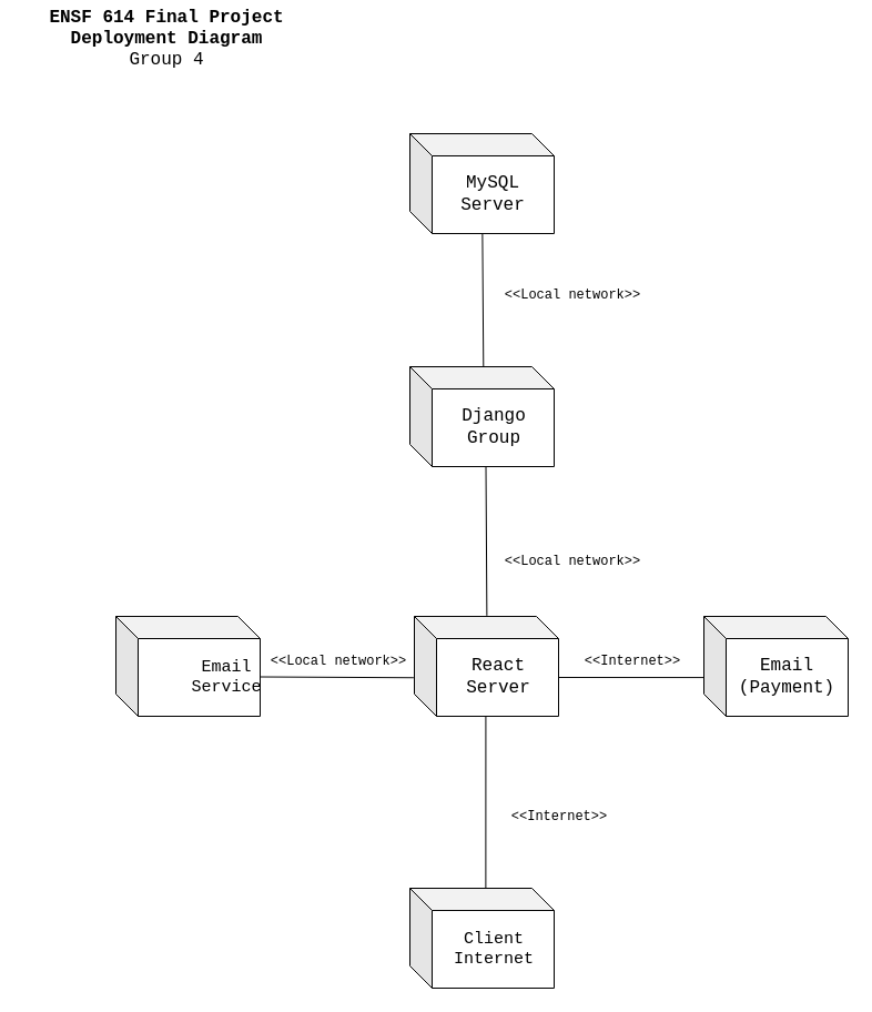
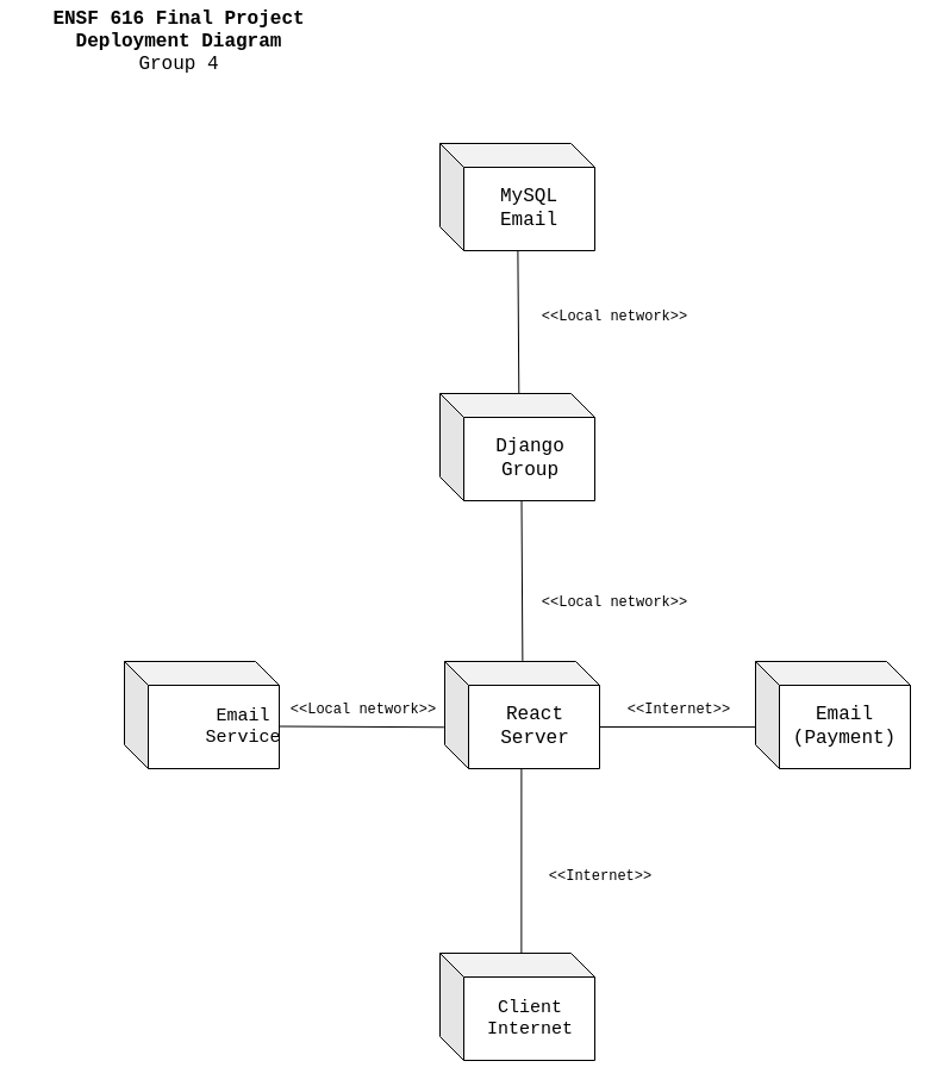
  <mxCell id="0" />
  <mxCell id="1" parent="0" />
  <mxCell id="2" value="" style="shape=cube;whiteSpace=wrap;html=1;boundedLbl=1;backgroundOutline=1;darkOpacity=0.05;darkOpacity2=0.1;" parent="1" vertex="1"><mxGeometry x="369" y="800" width="130" height="90" as="geometry" /></mxCell>
  <mxCell id="3" value="" style="shape=cube;whiteSpace=wrap;html=1;boundedLbl=1;backgroundOutline=1;darkOpacity=0.05;darkOpacity2=0.1;" parent="1" vertex="1"><mxGeometry x="634" y="555" width="130" height="90" as="geometry" /></mxCell>
  <mxCell id="4" value="" style="shape=cube;whiteSpace=wrap;html=1;boundedLbl=1;backgroundOutline=1;darkOpacity=0.05;darkOpacity2=0.1;" parent="1" vertex="1"><mxGeometry x="369" y="120" width="130" height="90" as="geometry" /></mxCell>
  <mxCell id="5" value="" style="shape=cube;whiteSpace=wrap;html=1;boundedLbl=1;backgroundOutline=1;darkOpacity=0.05;darkOpacity2=0.1;" parent="1" vertex="1"><mxGeometry x="369" y="330" width="130" height="90" as="geometry" /></mxCell>
  <mxCell id="6" value="" style="shape=cube;whiteSpace=wrap;html=1;boundedLbl=1;backgroundOutline=1;darkOpacity=0.05;darkOpacity2=0.1;" parent="1" vertex="1"><mxGeometry x="373" y="555" width="130" height="90" as="geometry" /></mxCell>
- <mxCell id="7" value="&lt;font style=&quot;font-size: 16px;&quot; face=&quot;Courier New&quot;&gt;&lt;b&gt;ENSF 614 Final Project&lt;br&gt;Deployment Diagram&lt;/b&gt;&lt;br&gt;Group 4&lt;/font&gt;" style="text;html=1;strokeColor=none;fillColor=none;align=center;verticalAlign=middle;whiteSpace=wrap;rounded=0;" parent="1" vertex="1"><mxGeometry y="20" width="260" height="30" as="geometry" x="20" /></mxCell>
+ <mxCell id="7" value="&lt;font style=&quot;font-size: 16px;&quot; face=&quot;Courier New&quot;&gt;&lt;b&gt;ENSF 616 Final Project&lt;br&gt;Deployment Diagram&lt;/b&gt;&lt;br&gt;Group 4&lt;/font&gt;" style="text;html=1;strokeColor=none;fillColor=none;align=center;verticalAlign=middle;whiteSpace=wrap;rounded=0;" parent="1" vertex="1"><mxGeometry y="20" width="260" height="30" as="geometry" x="20" /></mxCell>
  <mxCell id="8" value="&lt;font style=&quot;font-size: 16px;&quot; face=&quot;Courier New&quot;&gt;React&lt;br&gt;Server&lt;br&gt;&lt;/font&gt;" style="text;html=1;strokeColor=none;fillColor=none;align=center;verticalAlign=middle;whiteSpace=wrap;rounded=0;" parent="1" vertex="1"><mxGeometry x="424" y="595" width="50" height="30" as="geometry" /></mxCell>
  <mxCell id="9" value="&lt;font face=&quot;Courier New&quot;&gt;&lt;span style=&quot;font-size: 16px;&quot;&gt;Django&lt;br&gt;Group&lt;br&gt;&lt;/span&gt;&lt;/font&gt;" style="text;html=1;strokeColor=none;fillColor=none;align=center;verticalAlign=middle;whiteSpace=wrap;rounded=0;" parent="1" vertex="1"><mxGeometry x="420" y="370" width="50" height="30" as="geometry" /></mxCell>
- <mxCell id="10" value="&lt;font face=&quot;Courier New&quot;&gt;&lt;span style=&quot;font-size: 16px;&quot;&gt;MySQL&lt;br&gt;Server&lt;br&gt;&lt;/span&gt;&lt;/font&gt;" style="text;html=1;strokeColor=none;fillColor=none;align=center;verticalAlign=middle;whiteSpace=wrap;rounded=0;" parent="1" vertex="1"><mxGeometry x="419" y="160" width="50" height="30" as="geometry" /></mxCell>
+ <mxCell id="10" value="&lt;font face=&quot;Courier New&quot;&gt;&lt;span style=&quot;font-size: 16px;&quot;&gt;MySQL&lt;br&gt;Email&lt;br&gt;&lt;/span&gt;&lt;/font&gt;" style="text;html=1;strokeColor=none;fillColor=none;align=center;verticalAlign=middle;whiteSpace=wrap;rounded=0;" parent="1" vertex="1"><mxGeometry x="419" y="160" width="50" height="30" as="geometry" /></mxCell>
  <mxCell id="11" value="&lt;font face=&quot;Courier New&quot;&gt;&lt;span style=&quot;font-size: 16px;&quot;&gt;Email&lt;br&gt;(Payment)&lt;br&gt;&lt;/span&gt;&lt;/font&gt;" style="text;html=1;strokeColor=none;fillColor=none;align=center;verticalAlign=middle;whiteSpace=wrap;rounded=0;" parent="1" vertex="1"><mxGeometry x="684" y="595" width="50" height="30" as="geometry" /></mxCell>
  <mxCell id="12" value="&lt;font style=&quot;font-size: 15px;&quot; face=&quot;Courier New&quot;&gt;Client Internet&lt;/font&gt;" style="text;html=1;strokeColor=none;fillColor=none;align=center;verticalAlign=middle;whiteSpace=wrap;rounded=0;" parent="1" vertex="1"><mxGeometry x="420" y="840" width="50" height="30" as="geometry" /></mxCell>
  <mxCell id="13" value="" style="shape=cube;whiteSpace=wrap;html=1;boundedLbl=1;backgroundOutline=1;darkOpacity=0.05;darkOpacity2=0.1;" parent="1" vertex="1"><mxGeometry x="104" y="555" width="130" height="90" as="geometry" /></mxCell>
  <mxCell id="14" value="&lt;font style=&quot;font-size: 15px;&quot; face=&quot;Courier New&quot;&gt;Email Service&lt;/font&gt;" style="text;html=1;strokeColor=none;fillColor=none;align=center;verticalAlign=middle;whiteSpace=wrap;rounded=0;" parent="1" vertex="1"><mxGeometry x="179" y="595" width="50" height="30" as="geometry" /></mxCell>
  <mxCell id="15" value="" style="endArrow=none;html=1;rounded=0;entryX=0.503;entryY=0.997;entryDx=0;entryDy=0;entryPerimeter=0;exitX=0.51;exitY=-0.004;exitDx=0;exitDy=0;exitPerimeter=0;" parent="1" source="5" target="4" edge="1"><mxGeometry width="50" height="50" relative="1" as="geometry"><mxPoint x="433" y="330" as="sourcePoint" /><mxPoint x="433.64" y="213.33" as="targetPoint" /></mxGeometry></mxCell>
  <mxCell id="16" value="" style="endArrow=none;html=1;rounded=0;entryX=0.503;entryY=0.997;entryDx=0;entryDy=0;entryPerimeter=0;exitX=0.503;exitY=-0.007;exitDx=0;exitDy=0;exitPerimeter=0;" parent="1" source="6" edge="1"><mxGeometry width="50" height="50" relative="1" as="geometry"><mxPoint x="438.5" y="540" as="sourcePoint" /><mxPoint x="437.5" y="420" as="targetPoint" /></mxGeometry></mxCell>
  <mxCell id="17" value="" style="endArrow=none;html=1;rounded=0;entryX=0.503;entryY=0.997;entryDx=0;entryDy=0;entryPerimeter=0;exitX=0.526;exitY=-0.001;exitDx=0;exitDy=0;exitPerimeter=0;" parent="1" source="2" edge="1"><mxGeometry width="50" height="50" relative="1" as="geometry"><mxPoint x="438.41" y="765" as="sourcePoint" /><mxPoint x="437.41" y="645" as="targetPoint" /></mxGeometry></mxCell>
  <mxCell id="18" value="" style="endArrow=none;html=1;rounded=0;exitX=0;exitY=0;exitDx=130;exitDy=55;exitPerimeter=0;entryX=0.001;entryY=0.612;entryDx=0;entryDy=0;entryPerimeter=0;" parent="1" source="6" target="3" edge="1"><mxGeometry width="50" height="50" relative="1" as="geometry"><mxPoint x="465" y="360" as="sourcePoint" /><mxPoint x="630" y="610" as="targetPoint" /></mxGeometry></mxCell>
  <mxCell id="19" value="" style="endArrow=none;html=1;rounded=0;exitX=0;exitY=0;exitDx=130;exitDy=55;exitPerimeter=0;entryX=-0.005;entryY=0.614;entryDx=0;entryDy=0;entryPerimeter=0;" parent="1" target="6" edge="1"><mxGeometry width="50" height="50" relative="1" as="geometry"><mxPoint x="234" y="609.5" as="sourcePoint" /><mxPoint x="370" y="610" as="targetPoint" /></mxGeometry></mxCell>
  <mxCell id="20" value="&lt;font face=&quot;Courier New&quot;&gt;&lt;font style=&quot;font-size: 12px;&quot;&gt;&amp;lt;&amp;lt;Local network&amp;gt;&amp;gt;&lt;/font&gt;&lt;br&gt;&lt;/font&gt;" style="text;html=1;strokeColor=none;fillColor=none;align=center;verticalAlign=middle;whiteSpace=wrap;rounded=0;" parent="1" vertex="1"><mxGeometry x="452" y="250" width="128" height="30" as="geometry" /></mxCell>
  <mxCell id="21" value="&lt;font face=&quot;Courier New&quot;&gt;&lt;font style=&quot;font-size: 12px;&quot;&gt;&amp;lt;&amp;lt;Local network&amp;gt;&amp;gt;&lt;/font&gt;&lt;br&gt;&lt;/font&gt;" style="text;html=1;strokeColor=none;fillColor=none;align=center;verticalAlign=middle;whiteSpace=wrap;rounded=0;" parent="1" vertex="1"><mxGeometry x="452" y="490" width="128" height="30" as="geometry" /></mxCell>
  <mxCell id="22" value="&lt;font face=&quot;Courier New&quot;&gt;&lt;font style=&quot;font-size: 12px;&quot;&gt;&amp;lt;&amp;lt;Local network&amp;gt;&amp;gt;&lt;/font&gt;&lt;br&gt;&lt;/font&gt;" style="text;html=1;strokeColor=none;fillColor=none;align=center;verticalAlign=middle;whiteSpace=wrap;rounded=0;" parent="1" vertex="1"><mxGeometry x="241" y="580" width="128" height="30" as="geometry" /></mxCell>
  <mxCell id="23" value="&lt;font face=&quot;Courier New&quot;&gt;&lt;font style=&quot;font-size: 12px;&quot;&gt;&amp;lt;&amp;lt;Internet&amp;gt;&amp;gt;&lt;/font&gt;&lt;br&gt;&lt;/font&gt;" style="text;html=1;strokeColor=none;fillColor=none;align=center;verticalAlign=middle;whiteSpace=wrap;rounded=0;" parent="1" vertex="1"><mxGeometry x="506" y="580" width="128" height="30" as="geometry" /></mxCell>
  <mxCell id="24" value="&lt;font face=&quot;Courier New&quot;&gt;&lt;font style=&quot;font-size: 12px;&quot;&gt;&amp;lt;&amp;lt;Internet&amp;gt;&amp;gt;&lt;/font&gt;&lt;br&gt;&lt;/font&gt;" style="text;html=1;strokeColor=none;fillColor=none;align=center;verticalAlign=middle;whiteSpace=wrap;rounded=0;" parent="1" vertex="1"><mxGeometry x="440" y="720" width="128" height="30" as="geometry" /></mxCell>
